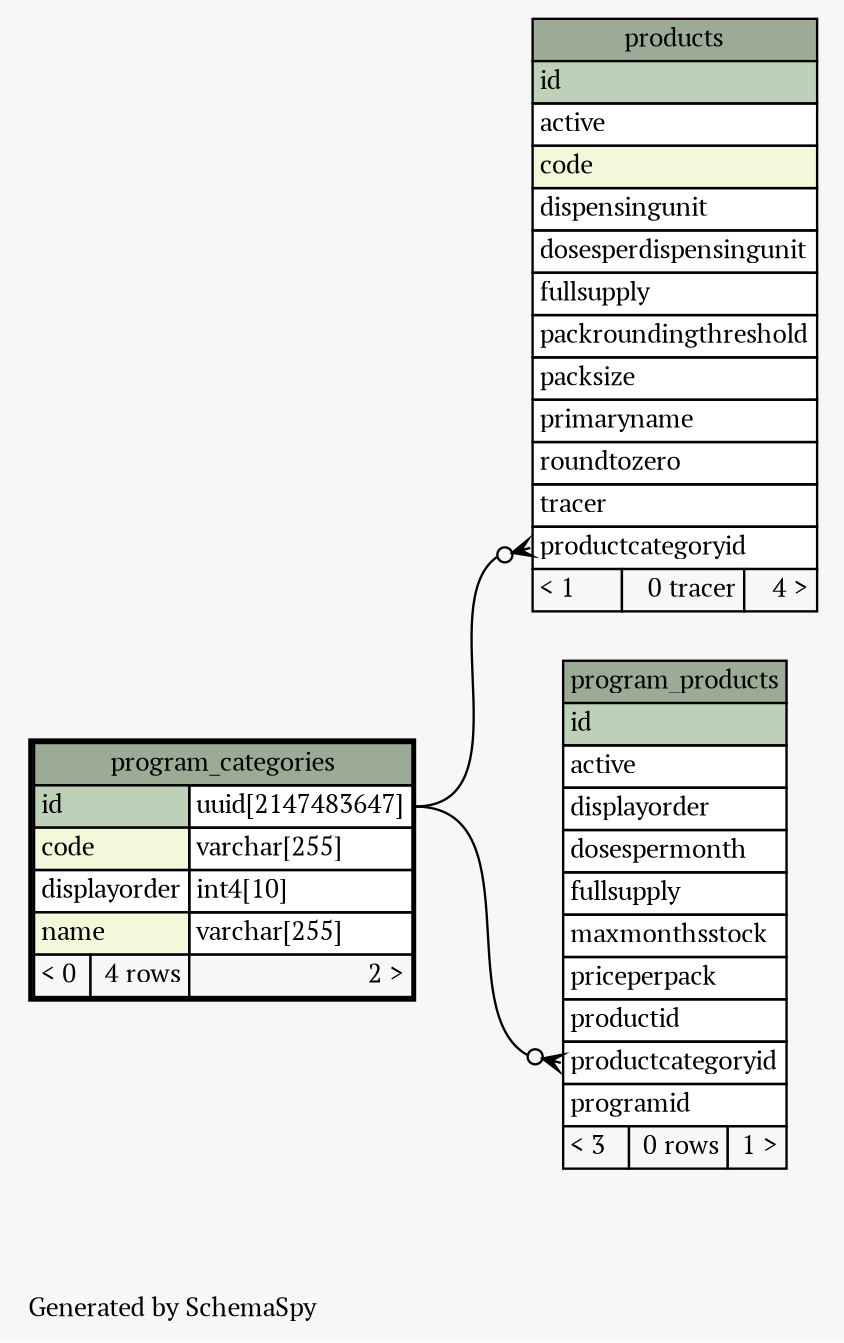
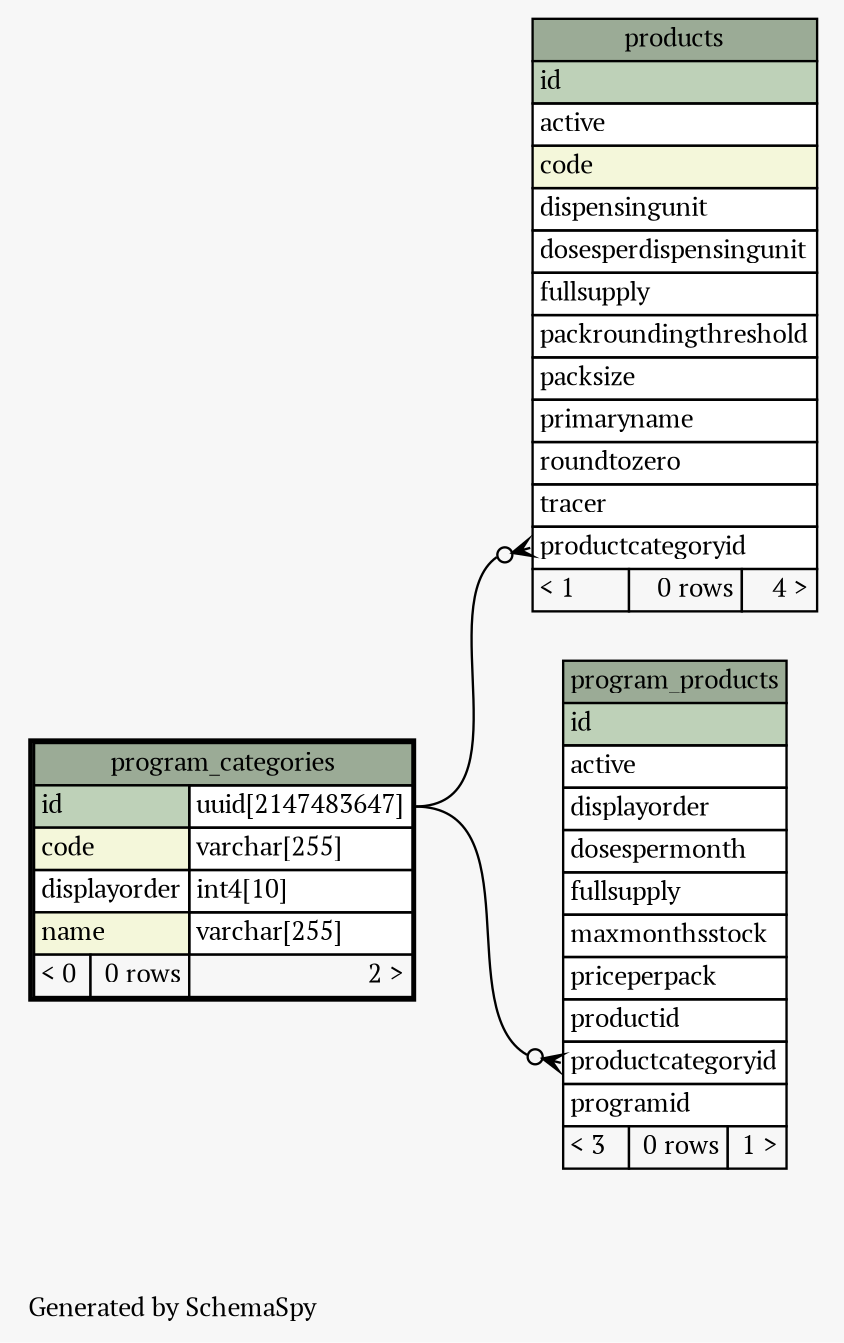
  digraph {
    bgcolor="#f7f7f7"
    fontname="PT Serif"
    fontsize=11
    label="\nGenerated by SchemaSpy"
    labeljust=l
    nodesep=0.18
    rankdir=RL
    ranksep=0.46
    node [fontname="PT Serif" fontsize=11 shape=plaintext]
    edge [arrowhead=none arrowsize=0.8 arrowtail=crowodot dir=back fontname="PT Serif" headport="id.type:e" tailport="productcategoryid:w"]
-   n1 [label=<     <TABLE BORDER="0" CELLBORDER="1" CELLSPACING="0" BGCOLOR="#ffffff">       <TR><TD COLSPAN="3" BGCOLOR="#9bab96" ALIGN="CENTER">products</TD></TR>       <TR><TD PORT="id" COLSPAN="3" BGCOLOR="#bed1b8" ALIGN="LEFT">id</TD></TR>       <TR><TD PORT="active" COLSPAN="3" ALIGN="LEFT">active</TD></TR>       <TR><TD PORT="code" COLSPAN="3" BGCOLOR="#f4f7da" ALIGN="LEFT">code</TD></TR>       <TR><TD PORT="dispensingunit" COLSPAN="3" ALIGN="LEFT">dispensingunit</TD></TR>       <TR><TD PORT="dosesperdispensingunit" COLSPAN="3" ALIGN="LEFT">dosesperdispensingunit</TD></TR>       <TR><TD PORT="fullsupply" COLSPAN="3" ALIGN="LEFT">fullsupply</TD></TR>       <TR><TD PORT="packroundingthreshold" COLSPAN="3" ALIGN="LEFT">packroundingthreshold</TD></TR>       <TR><TD PORT="packsize" COLSPAN="3" ALIGN="LEFT">packsize</TD></TR>       <TR><TD PORT="primaryname" COLSPAN="3" ALIGN="LEFT">primaryname</TD></TR>       <TR><TD PORT="roundtozero" COLSPAN="3" ALIGN="LEFT">roundtozero</TD></TR>       <TR><TD PORT="tracer" COLSPAN="3" ALIGN="LEFT">tracer</TD></TR>       <TR><TD PORT="productcategoryid" COLSPAN="3" ALIGN="LEFT">productcategoryid</TD></TR>       <TR><TD ALIGN="LEFT" BGCOLOR="#f7f7f7">&lt; 1</TD><TD ALIGN="RIGHT" BGCOLOR="#f7f7f7">0 tracer</TD><TD ALIGN="RIGHT" BGCOLOR="#f7f7f7">4 &gt;</TD></TR>     </TABLE>>]
-   n2 [label=<     <TABLE BORDER="2" CELLBORDER="1" CELLSPACING="0" BGCOLOR="#ffffff">       <TR><TD COLSPAN="3" BGCOLOR="#9bab96" ALIGN="CENTER">program_categories</TD></TR>       <TR><TD PORT="id" COLSPAN="2" BGCOLOR="#bed1b8" ALIGN="LEFT">id</TD><TD PORT="id.type" ALIGN="LEFT">uuid[2147483647]</TD></TR>       <TR><TD PORT="code" COLSPAN="2" BGCOLOR="#f4f7da" ALIGN="LEFT">code</TD><TD PORT="code.type" ALIGN="LEFT">varchar[255]</TD></TR>       <TR><TD PORT="displayorder" COLSPAN="2" ALIGN="LEFT">displayorder</TD><TD PORT="displayorder.type" ALIGN="LEFT">int4[10]</TD></TR>       <TR><TD PORT="name" COLSPAN="2" BGCOLOR="#f4f7da" ALIGN="LEFT">name</TD><TD PORT="name.type" ALIGN="LEFT">varchar[255]</TD></TR>       <TR><TD ALIGN="LEFT" BGCOLOR="#f7f7f7">&lt; 0</TD><TD ALIGN="RIGHT" BGCOLOR="#f7f7f7">4 rows</TD><TD ALIGN="RIGHT" BGCOLOR="#f7f7f7">2 &gt;</TD></TR>     </TABLE>>]
+   n1 [label=<     <TABLE BORDER="0" CELLBORDER="1" CELLSPACING="0" BGCOLOR="#ffffff">       <TR><TD COLSPAN="3" BGCOLOR="#9bab96" ALIGN="CENTER">products</TD></TR>       <TR><TD PORT="id" COLSPAN="3" BGCOLOR="#bed1b8" ALIGN="LEFT">id</TD></TR>       <TR><TD PORT="active" COLSPAN="3" ALIGN="LEFT">active</TD></TR>       <TR><TD PORT="code" COLSPAN="3" BGCOLOR="#f4f7da" ALIGN="LEFT">code</TD></TR>       <TR><TD PORT="dispensingunit" COLSPAN="3" ALIGN="LEFT">dispensingunit</TD></TR>       <TR><TD PORT="dosesperdispensingunit" COLSPAN="3" ALIGN="LEFT">dosesperdispensingunit</TD></TR>       <TR><TD PORT="fullsupply" COLSPAN="3" ALIGN="LEFT">fullsupply</TD></TR>       <TR><TD PORT="packroundingthreshold" COLSPAN="3" ALIGN="LEFT">packroundingthreshold</TD></TR>       <TR><TD PORT="packsize" COLSPAN="3" ALIGN="LEFT">packsize</TD></TR>       <TR><TD PORT="primaryname" COLSPAN="3" ALIGN="LEFT">primaryname</TD></TR>       <TR><TD PORT="roundtozero" COLSPAN="3" ALIGN="LEFT">roundtozero</TD></TR>       <TR><TD PORT="tracer" COLSPAN="3" ALIGN="LEFT">tracer</TD></TR>       <TR><TD PORT="productcategoryid" COLSPAN="3" ALIGN="LEFT">productcategoryid</TD></TR>       <TR><TD ALIGN="LEFT" BGCOLOR="#f7f7f7">&lt; 1</TD><TD ALIGN="RIGHT" BGCOLOR="#f7f7f7">0 rows</TD><TD ALIGN="RIGHT" BGCOLOR="#f7f7f7">4 &gt;</TD></TR>     </TABLE>>]
+   n2 [label=<     <TABLE BORDER="2" CELLBORDER="1" CELLSPACING="0" BGCOLOR="#ffffff">       <TR><TD COLSPAN="3" BGCOLOR="#9bab96" ALIGN="CENTER">program_categories</TD></TR>       <TR><TD PORT="id" COLSPAN="2" BGCOLOR="#bed1b8" ALIGN="LEFT">id</TD><TD PORT="id.type" ALIGN="LEFT">uuid[2147483647]</TD></TR>       <TR><TD PORT="code" COLSPAN="2" BGCOLOR="#f4f7da" ALIGN="LEFT">code</TD><TD PORT="code.type" ALIGN="LEFT">varchar[255]</TD></TR>       <TR><TD PORT="displayorder" COLSPAN="2" ALIGN="LEFT">displayorder</TD><TD PORT="displayorder.type" ALIGN="LEFT">int4[10]</TD></TR>       <TR><TD PORT="name" COLSPAN="2" BGCOLOR="#f4f7da" ALIGN="LEFT">name</TD><TD PORT="name.type" ALIGN="LEFT">varchar[255]</TD></TR>       <TR><TD ALIGN="LEFT" BGCOLOR="#f7f7f7">&lt; 0</TD><TD ALIGN="RIGHT" BGCOLOR="#f7f7f7">0 rows</TD><TD ALIGN="RIGHT" BGCOLOR="#f7f7f7">2 &gt;</TD></TR>     </TABLE>>]
    n3 [label=<     <TABLE BORDER="0" CELLBORDER="1" CELLSPACING="0" BGCOLOR="#ffffff">       <TR><TD COLSPAN="3" BGCOLOR="#9bab96" ALIGN="CENTER">program_products</TD></TR>       <TR><TD PORT="id" COLSPAN="3" BGCOLOR="#bed1b8" ALIGN="LEFT">id</TD></TR>       <TR><TD PORT="active" COLSPAN="3" ALIGN="LEFT">active</TD></TR>       <TR><TD PORT="displayorder" COLSPAN="3" ALIGN="LEFT">displayorder</TD></TR>       <TR><TD PORT="dosespermonth" COLSPAN="3" ALIGN="LEFT">dosespermonth</TD></TR>       <TR><TD PORT="fullsupply" COLSPAN="3" ALIGN="LEFT">fullsupply</TD></TR>       <TR><TD PORT="maxmonthsstock" COLSPAN="3" ALIGN="LEFT">maxmonthsstock</TD></TR>       <TR><TD PORT="priceperpack" COLSPAN="3" ALIGN="LEFT">priceperpack</TD></TR>       <TR><TD PORT="productid" COLSPAN="3" ALIGN="LEFT">productid</TD></TR>       <TR><TD PORT="productcategoryid" COLSPAN="3" ALIGN="LEFT">productcategoryid</TD></TR>       <TR><TD PORT="programid" COLSPAN="3" ALIGN="LEFT">programid</TD></TR>       <TR><TD ALIGN="LEFT" BGCOLOR="#f7f7f7">&lt; 3</TD><TD ALIGN="RIGHT" BGCOLOR="#f7f7f7">0 rows</TD><TD ALIGN="RIGHT" BGCOLOR="#f7f7f7">1 &gt;</TD></TR>     </TABLE>>]
    n1 -> n2
    n3 -> n2
  }
